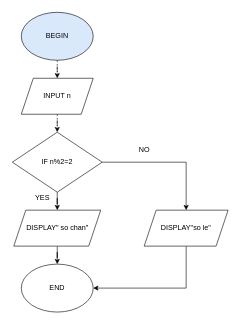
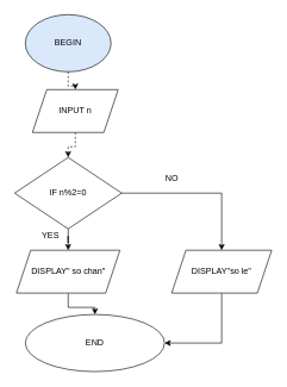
  <mxCell id="0" />
  <mxCell id="1" parent="0" />
  <mxCell id="2" style="edgeStyle=orthogonalEdgeStyle;rounded=0;orthogonalLoop=1;jettySize=auto;html=1;entryX=0.5;entryY=0;entryDx=0;entryDy=0;dashed=1;" edge="1" parent="1" source="3" target="13"><mxGeometry relative="1" as="geometry" /></mxCell>
  <mxCell id="3" value="&lt;font style=&quot;vertical-align: inherit&quot;&gt;&lt;font style=&quot;vertical-align: inherit&quot;&gt;BEGIN&lt;/font&gt;&lt;/font&gt;" style="ellipse;whiteSpace=wrap;html=1;fillColor=#dae8fc;" vertex="1" parent="1"><mxGeometry x="35" y="20" width="120" height="80" as="geometry" /></mxCell>
  <mxCell id="4" value="" style="edgeStyle=orthogonalEdgeStyle;rounded=0;orthogonalLoop=1;jettySize=auto;html=1;" edge="1" parent="1" source="6" target="8"><mxGeometry relative="1" as="geometry" /></mxCell>
  <mxCell id="5" style="edgeStyle=orthogonalEdgeStyle;rounded=0;orthogonalLoop=1;jettySize=auto;html=1;entryX=0.5;entryY=0;entryDx=0;entryDy=0;" edge="1" parent="1" source="6" target="11"><mxGeometry relative="1" as="geometry" /></mxCell>
- <mxCell id="6" value="IF n%2=2" style="rhombus;whiteSpace=wrap;html=1;" vertex="1" parent="1"><mxGeometry x="20" y="220" width="150" height="100" as="geometry" /></mxCell>
+ <mxCell id="6" value="IF n%2=0" style="rhombus;whiteSpace=wrap;html=1;" vertex="1" parent="1"><mxGeometry x="20" y="220" width="150" height="100" as="geometry" /></mxCell>
  <mxCell id="7" style="edgeStyle=orthogonalEdgeStyle;rounded=0;orthogonalLoop=1;jettySize=auto;html=1;entryX=0.5;entryY=0;entryDx=0;entryDy=0;" edge="1" parent="1" source="8" target="9"><mxGeometry relative="1" as="geometry" /></mxCell>
  <mxCell id="8" value="DISPLAY&quot; so chan&quot;" style="shape=parallelogram;perimeter=parallelogramPerimeter;whiteSpace=wrap;html=1;fixedSize=1;" vertex="1" parent="1"><mxGeometry x="22.5" y="350" width="145" height="60" as="geometry" /></mxCell>
- <mxCell id="9" value="END" style="ellipse;whiteSpace=wrap;html=1;" vertex="1" parent="1"><mxGeometry x="35" y="440" width="120" height="80" as="geometry" /></mxCell>
+ <mxCell id="9" value="END" style="ellipse;whiteSpace=wrap;html=1;" vertex="1" parent="1"><mxGeometry x="35" y="440" width="195" height="80" as="geometry" /></mxCell>
  <mxCell id="10" style="edgeStyle=orthogonalEdgeStyle;rounded=0;orthogonalLoop=1;jettySize=auto;html=1;entryX=1;entryY=0.5;entryDx=0;entryDy=0;" edge="1" parent="1" source="11" target="9"><mxGeometry relative="1" as="geometry"><Array as="points"><mxPoint x="310" y="480" /></Array></mxGeometry></mxCell>
  <mxCell id="11" value="DISPLAY&quot;so le&quot;" style="shape=parallelogram;perimeter=parallelogramPerimeter;whiteSpace=wrap;html=1;fixedSize=1;" vertex="1" parent="1"><mxGeometry x="240" y="350" width="140" height="60" as="geometry" /></mxCell>
  <mxCell id="12" style="edgeStyle=orthogonalEdgeStyle;rounded=0;orthogonalLoop=1;jettySize=auto;html=1;entryX=0.5;entryY=0;entryDx=0;entryDy=0;dashed=1;" edge="1" parent="1" source="13" target="6"><mxGeometry relative="1" as="geometry" /></mxCell>
- <mxCell id="13" value="INPUT n" style="shape=parallelogram;perimeter=parallelogramPerimeter;whiteSpace=wrap;html=1;fixedSize=1;" vertex="1" parent="1"><mxGeometry x="35" y="130" width="120" height="60" as="geometry" /></mxCell>
+ <mxCell id="13" value="INPUT n" style="shape=parallelogram;perimeter=parallelogramPerimeter;whiteSpace=wrap;html=1;fixedSize=1;" vertex="1" parent="1"><mxGeometry x="45" y="125" width="120" height="60" as="geometry" /></mxCell>
  <mxCell id="14" value="YES" style="text;html=1;align=center;verticalAlign=middle;resizable=0;points=[];autosize=1;strokeColor=none;fillColor=none;" vertex="1" parent="1"><mxGeometry x="50" y="320" width="40" height="20" as="geometry" /></mxCell>
  <mxCell id="15" value="NO" style="text;html=1;align=center;verticalAlign=middle;resizable=0;points=[];autosize=1;strokeColor=none;fillColor=none;" vertex="1" parent="1"><mxGeometry x="225" y="240" width="30" height="20" as="geometry" /></mxCell>
